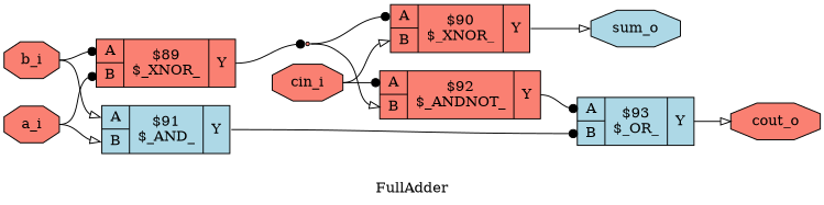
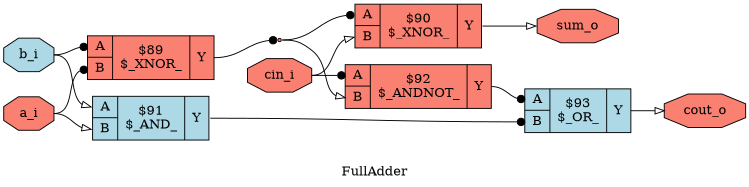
  digraph {
    label=FullAdder
    rankdir=LR
    remincross=true
    node [fillcolor=salmon shape=octagon style=filled]
    edge [arrowhead=dot color=black fontcolor=black headport="p10:w" tailport=e]
    n4 [color=black fontcolor=black label=a_i]
    c12 [label="{{<p9> A|<p10> B}|$89\n$_XNOR_|{<p11> Y}}" shape=record]
    c14 [fillcolor=lightblue label="{{<p9> A|<p10> B}|$91\n$_AND_|{<p11> Y}}" shape=record]
    n1 [shape=point]
    c16 [fillcolor=lightblue label="{{<p9> A|<p10> B}|$93\n$_OR_|{<p11> Y}}" shape=record]
-   n5 [color=black fontcolor=black label=b_i]
+   n5 [color=black fillcolor=lightblue fontcolor=black label=b_i]
    n6 [color=black fontcolor=black label=cin_i]
    c13 [label="{{<p9> A|<p10> B}|$90\n$_XNOR_|{<p11> Y}}" shape=record]
    c15 [label="{{<p9> A|<p10> B}|$92\n$_ANDNOT_|{<p11> Y}}" shape=record]
-   n8 [color=black fillcolor=lightblue fontcolor=black label=sum_o]
+   n8 [color=black fontcolor=black label=sum_o]
    n7 [color=black fontcolor=black label=cout_o]
    n4 -> c12
    n4 -> c14 [arrowhead=onormal]
    c12 -> n1 [headport=w tailport="p11:e"]
    c14 -> c16 [tailport="p11:e"]
    n1 -> c13 [headport="p9:w"]
    n1 -> c15 [arrowhead=onormal]
    c16 -> n7 [arrowhead=onormal headport=w tailport="p11:e"]
    n5 -> c12 [headport="p9:w"]
    n5 -> c14 [arrowhead=onormal headport="p9:w"]
    n6 -> c13 [arrowhead=onormal]
    n6 -> c15 [headport="p9:w"]
    c13 -> n8 [arrowhead=onormal headport=w tailport="p11:e"]
    c15 -> c16 [headport="p9:w" tailport="p11:e"]
  }
